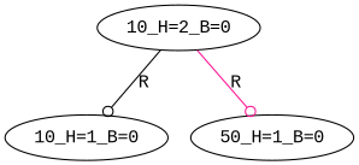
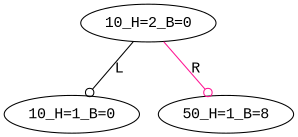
  digraph {
    fontname="Liberation Mono"
    node [fontname="Liberation Mono"]
    edge [arrowhead=odot fontname="Liberation Mono" style=solid]
    n1 [label="10_H=2_B=0"]
    "10_H=1_B=0"
-   "50_H=1_B=0"
-   n1 -> "10_H=1_B=0" [color=black label=R]
+   "50_H=1_B=0" [label="50_H=1_B=8"]
+   n1 -> "10_H=1_B=0" [color=black label=L]
    n1 -> "50_H=1_B=0" [color=deeppink label=R]
  }
